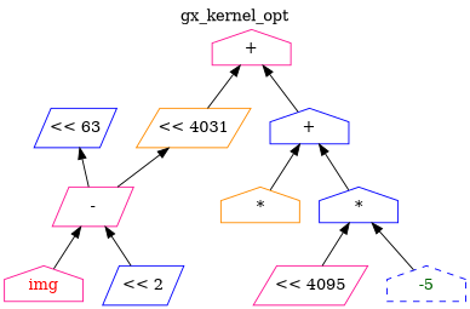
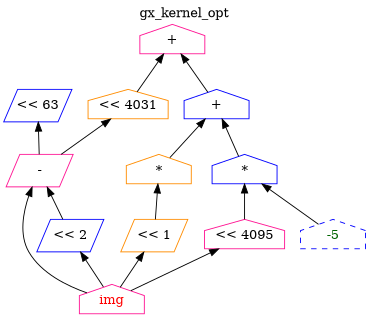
  digraph {
    label=gx_kernel_opt
    labelloc=t
    node [color=blue fontcolor=black margin=0 shape=house style=solid]
    edge [dir=back]
    n1 [color=deeppink fontcolor=red label=img width=1]
    n2 [label="<< 2" shape=parallelogram width=1]
    n3 [color=deeppink label="-" shape=parallelogram width=1]
    n4 [label="<< 63" shape=parallelogram width=1]
+   n5 [color=darkorange label="<< 1" shape=parallelogram width=1]
    n6 [color=darkorange label="*" width=1]
-   n7 [color=deeppink label="<< 4095" shape=parallelogram width=1]
+   n7 [color=deeppink label="<< 4095" width=1]
    n8 [fontcolor=darkgreen label=-5 style=dashed width=1]
    n9 [label="*" width=1]
    n10 [label="+" width=1]
-   n11 [color=darkorange label="<< 4031" shape=parallelogram width=1]
+   n11 [color=darkorange label="<< 4031" width=1]
    n12 [color=deeppink label="+" width=1]
+   n2 -> n1
    n3 -> n1
    n3 -> n2
    n4 -> n3
+   n5 -> n1
+   n6 -> n5
+   n7 -> n1
    n9 -> n7
    n9 -> n8
    n10 -> n6
    n10 -> n9
    n11 -> n3
    n12 -> n10
    n12 -> n11
  }
